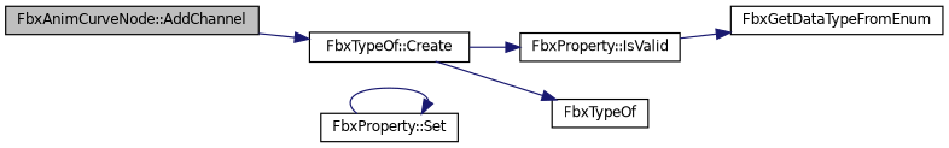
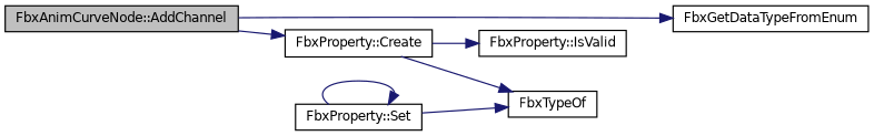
  digraph {
    rankdir=LR
    node [color=black fillcolor=white fontname=Helvetica fontsize=10 shape=record style=filled]
    edge [color=midnightblue fontname=Helvetica fontsize=10 labelfontname=Helvetica labelfontsize=10 style=solid]
    n1 [fillcolor=grey75 fontcolor=black height=0.2 label="FbxAnimCurveNode::AddChannel" width=0.4]
    n2 [height=0.2 label=FbxGetDataTypeFromEnum width=0.4]
-   n3 [height=0.2 label="FbxTypeOf::Create" width=0.4]
+   n3 [height=0.2 label="FbxProperty::Create" width=0.4]
    n4 [height=0.2 label="FbxProperty::IsValid" width=0.4]
    n5 [height=0.2 label=FbxTypeOf width=0.4]
    n6 [height=0.2 label="FbxProperty::Set" width=0.4]
-   n4 -> n2
+   n1 -> n2
    n1 -> n3
    n3 -> n4
    n3 -> n5
+   n6 -> n5
    n6 -> n6
  }
